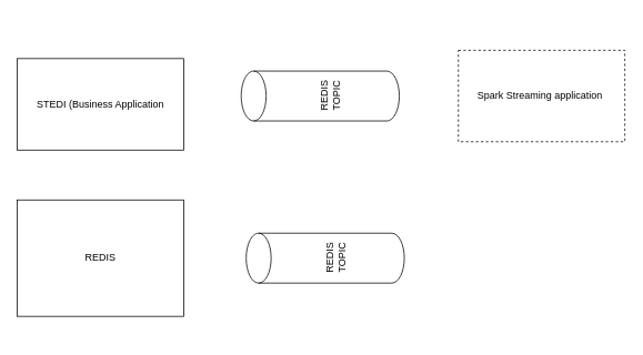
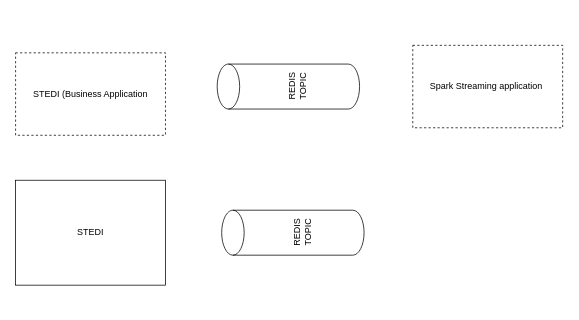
  <mxCell id="0" />
  <mxCell id="1" parent="0" />
- <mxCell id="2" value="STEDI (Business Application" style="rounded=0;whiteSpace=wrap;html=1;" vertex="1" parent="1"><mxGeometry x="20" y="70" width="200" height="110" as="geometry" /></mxCell>
+ <mxCell id="2" value="STEDI (Business Application" style="rounded=0;whiteSpace=wrap;html=1;dashed=1;" vertex="1" parent="1"><mxGeometry x="20" y="70" width="200" height="110" as="geometry" /></mxCell>
  <mxCell id="3" value="Spark Streaming application&amp;nbsp;" style="rounded=0;whiteSpace=wrap;html=1;dashed=1;" vertex="1" parent="1"><mxGeometry x="550" y="60" width="200" height="110" as="geometry" /></mxCell>
- <mxCell id="4" value="REDIS" style="rounded=0;whiteSpace=wrap;html=1;" vertex="1" parent="1"><mxGeometry x="20" y="240" width="200" height="140" as="geometry" /></mxCell>
+ <mxCell id="4" value="STEDI" style="rounded=0;whiteSpace=wrap;html=1;" vertex="1" parent="1"><mxGeometry x="20" y="240" width="200" height="140" as="geometry" /></mxCell>
  <mxCell id="5" value="REDIS TOPIC" style="shape=cylinder3;whiteSpace=wrap;html=1;boundedLbl=1;backgroundOutline=1;size=15;rotation=-90;" vertex="1" parent="1"><mxGeometry x="360" y="215" width="60" height="190" as="geometry" /></mxCell>
  <mxCell id="6" value="REDIS TOPIC" style="shape=cylinder3;whiteSpace=wrap;html=1;boundedLbl=1;backgroundOutline=1;size=15;rotation=-90;" vertex="1" parent="1"><mxGeometry x="354" y="20" width="60" height="190" as="geometry" /></mxCell>
